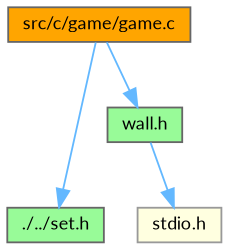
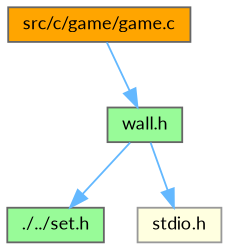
  digraph {
    fontname=Lato
    node [color=grey40 fillcolor=palegreen fontname=Lato fontsize=10 shape=box style=filled]
    edge [color=steelblue1 fontname=Lato fontsize=10 labelfontname=Helvetica labelfontsize=10 style=solid]
    n1 [color=gray40 fillcolor=orange fontcolor=black height=0.2 label="src/c/game/game.c" width=0.4]
    n2 [height=0.2 label="./../set.h" width=0.4]
    n3 [height=0.2 label="wall.h" width=0.4]
    n4 [color=grey60 fillcolor=lightyellow height=0.2 label="stdio.h" width=0.4]
-   n1 -> n2
+   n3 -> n2
    n1 -> n3
    n3 -> n4
  }
